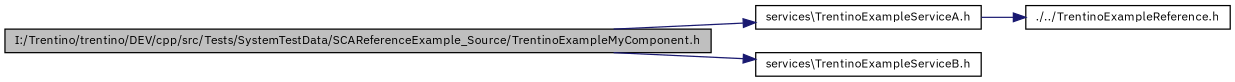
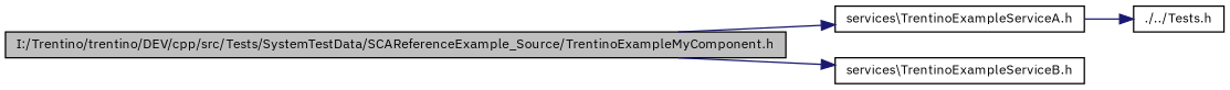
  digraph {
    rankdir=LR
    fontname="IBM Plex Sans"
    node [color=black fillcolor=white fontname="IBM Plex Sans" fontsize=10 shape=record style=filled]
    edge [color=midnightblue fontname="IBM Plex Sans" fontsize=10 labelfontname=Helvetica labelfontsize=10 style=solid]
    n1 [fillcolor=grey75 fontcolor=black height=0.2 label="I:/Trentino/trentino/DEV/cpp/src/Tests/SystemTestData/SCAReferenceExample_Source/TrentinoExampleMyComponent.h" width=0.4]
    n2 [height=0.2 label="services\\TrentinoExampleServiceA.h" width=0.4]
    n3 [height=0.2 label="services\\TrentinoExampleServiceB.h" width=0.4]
-   n4 [height=0.2 label="./../TrentinoExampleReference.h" width=0.4]
+   n4 [height=0.2 label="./../Tests.h" width=0.4]
    n1 -> n2
    n1 -> n3
    n2 -> n4
  }
